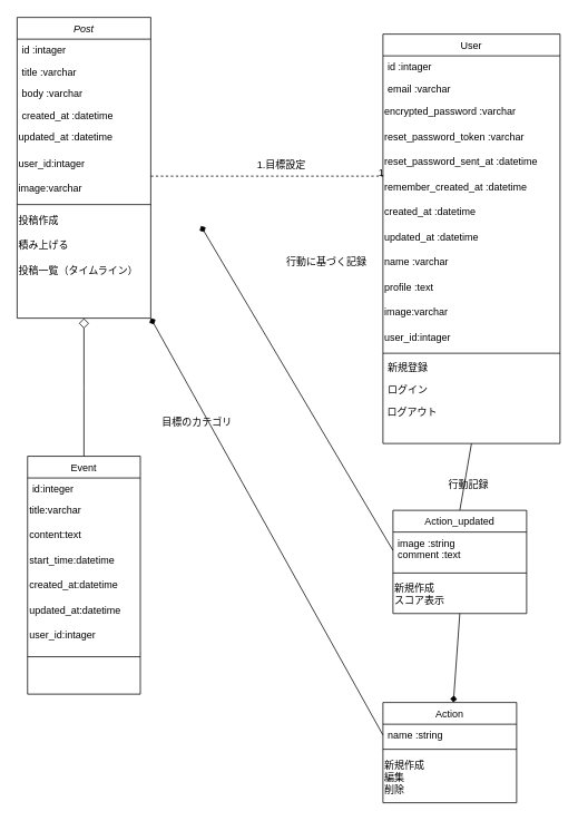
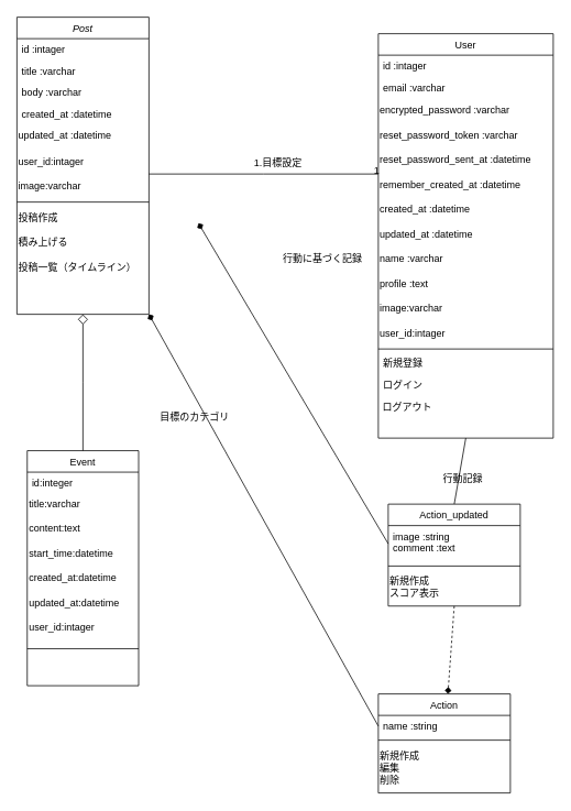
  <mxCell id="0" />
  <mxCell id="1" parent="0" />
  <mxCell id="2" value="Post" style="swimlane;fontStyle=2;align=center;verticalAlign=middle;childLayout=stackLayout;horizontal=1;startSize=26;horizontalStack=0;resizeParent=1;resizeLast=0;collapsible=1;marginBottom=0;rounded=0;shadow=0;strokeWidth=1;" parent="1" vertex="1"><mxGeometry x="20" y="20" width="160" height="360" as="geometry"><mxRectangle x="230" y="140" width="160" height="26" as="alternateBounds" /></mxGeometry></mxCell>
  <mxCell id="3" value="id :intager" style="text;align=left;verticalAlign=top;spacingLeft=4;spacingRight=4;overflow=hidden;rotatable=0;points=[[0,0.5],[1,0.5]];portConstraint=eastwest;" parent="2" vertex="1"><mxGeometry y="26" width="160" height="26" as="geometry" /></mxCell>
  <mxCell id="4" value="title :varchar" style="text;align=left;verticalAlign=top;spacingLeft=4;spacingRight=4;overflow=hidden;rotatable=0;points=[[0,0.5],[1,0.5]];portConstraint=eastwest;rounded=0;shadow=0;html=0;" parent="2" vertex="1"><mxGeometry y="52" width="160" height="26" as="geometry" /></mxCell>
  <mxCell id="5" value="body :varchar" style="text;align=left;verticalAlign=top;spacingLeft=4;spacingRight=4;overflow=hidden;rotatable=0;points=[[0,0.5],[1,0.5]];portConstraint=eastwest;rounded=0;shadow=0;html=0;" parent="2" vertex="1"><mxGeometry y="78" width="160" height="26" as="geometry" /></mxCell>
  <mxCell id="6" value="created_at :datetime" style="text;align=left;verticalAlign=top;spacingLeft=4;spacingRight=4;overflow=hidden;rotatable=0;points=[[0,0.5],[1,0.5]];portConstraint=eastwest;rounded=0;shadow=0;html=0;" parent="2" vertex="1"><mxGeometry y="104" width="160" height="26" as="geometry" /></mxCell>
  <mxCell id="7" value="updated_at :datetime" style="text;html=1;align=left;verticalAlign=top;resizable=0;points=[];autosize=1;strokeColor=none;fillColor=none;" parent="2" vertex="1"><mxGeometry y="130" width="160" height="30" as="geometry" /></mxCell>
  <mxCell id="8" value="user_id:intager" style="text;html=1;align=left;verticalAlign=middle;resizable=0;points=[];autosize=1;strokeColor=none;fillColor=none;" vertex="1" parent="2"><mxGeometry y="160" width="160" height="30" as="geometry" /></mxCell>
  <mxCell id="9" value="image:varchar" style="text;html=1;align=left;verticalAlign=middle;resizable=0;points=[];autosize=1;strokeColor=none;fillColor=none;" vertex="1" parent="2"><mxGeometry y="190" width="160" height="30" as="geometry" /></mxCell>
  <mxCell id="10" value="" style="line;html=1;strokeWidth=1;align=left;verticalAlign=middle;spacingTop=-1;spacingLeft=3;spacingRight=3;rotatable=0;labelPosition=right;points=[];portConstraint=eastwest;" parent="2" vertex="1"><mxGeometry y="220" width="160" height="8" as="geometry" /></mxCell>
  <mxCell id="11" value="投稿作成" style="text;html=1;align=left;verticalAlign=middle;resizable=0;points=[];autosize=1;strokeColor=none;fillColor=none;" parent="2" vertex="1"><mxGeometry y="228" width="160" height="30" as="geometry" /></mxCell>
  <mxCell id="12" value="積み上げる" style="text;html=1;align=left;verticalAlign=middle;resizable=0;points=[];autosize=1;strokeColor=none;fillColor=none;" parent="2" vertex="1"><mxGeometry y="258" width="160" height="30" as="geometry" /></mxCell>
  <mxCell id="13" value="投稿一覧（タイムライン）" style="text;html=1;align=left;verticalAlign=middle;resizable=0;points=[];autosize=1;strokeColor=none;fillColor=none;" parent="2" vertex="1"><mxGeometry y="288" width="160" height="30" as="geometry" /></mxCell>
  <mxCell id="14" value="Event" style="swimlane;fontStyle=0;align=center;verticalAlign=top;childLayout=stackLayout;horizontal=1;startSize=26;horizontalStack=0;resizeParent=1;resizeLast=0;collapsible=1;marginBottom=0;rounded=0;shadow=0;strokeWidth=1;" parent="1" vertex="1"><mxGeometry x="32.5" y="545.25" width="135" height="284.75" as="geometry"><mxRectangle x="130" y="380" width="160" height="26" as="alternateBounds" /></mxGeometry></mxCell>
  <mxCell id="15" value="id:integer" style="text;align=left;verticalAlign=top;spacingLeft=4;spacingRight=4;overflow=hidden;rotatable=0;points=[[0,0.5],[1,0.5]];portConstraint=eastwest;" parent="14" vertex="1"><mxGeometry y="26" width="135" height="24" as="geometry" /></mxCell>
  <mxCell id="16" value="title:varchar" style="text;html=1;align=left;verticalAlign=middle;resizable=0;points=[];autosize=1;strokeColor=none;fillColor=none;" vertex="1" parent="14"><mxGeometry y="50" width="135" height="30" as="geometry" /></mxCell>
  <mxCell id="17" value="content:text" style="text;html=1;align=left;verticalAlign=top;resizable=0;points=[];autosize=1;strokeColor=none;fillColor=none;" vertex="1" parent="14"><mxGeometry y="80" width="135" height="30" as="geometry" /></mxCell>
  <mxCell id="18" value="start_time:datetime" style="text;html=1;align=left;verticalAlign=middle;resizable=0;points=[];autosize=1;strokeColor=none;fillColor=none;" vertex="1" parent="14"><mxGeometry y="110" width="135" height="30" as="geometry" /></mxCell>
  <mxCell id="19" value="created_at:datetime" style="text;html=1;align=left;verticalAlign=middle;resizable=0;points=[];autosize=1;strokeColor=none;fillColor=none;" vertex="1" parent="14"><mxGeometry y="140" width="135" height="30" as="geometry" /></mxCell>
  <mxCell id="20" value="updated_at:datetime" style="text;html=1;align=left;verticalAlign=middle;resizable=0;points=[];autosize=1;strokeColor=none;fillColor=none;" vertex="1" parent="14"><mxGeometry y="170" width="135" height="30" as="geometry" /></mxCell>
  <mxCell id="21" value="user_id:intager" style="text;html=1;align=left;verticalAlign=middle;resizable=0;points=[];autosize=1;strokeColor=none;fillColor=none;" vertex="1" parent="14"><mxGeometry y="200" width="135" height="30" as="geometry" /></mxCell>
  <mxCell id="22" value="" style="line;html=1;strokeWidth=1;align=left;verticalAlign=middle;spacingTop=-1;spacingLeft=3;spacingRight=3;rotatable=0;labelPosition=right;points=[];portConstraint=eastwest;" parent="14" vertex="1"><mxGeometry y="230" width="135" height="20" as="geometry" /></mxCell>
  <mxCell id="23" value="" style="endArrow=diamond;endSize=10;endFill=0;shadow=0;strokeWidth=1;rounded=0;edgeStyle=elbowEdgeStyle;elbow=vertical;strokeColor=default;" parent="1" source="14" target="2" edge="1"><mxGeometry width="160" relative="1" as="geometry"><mxPoint x="150" y="213" as="sourcePoint" /><mxPoint x="150" y="213" as="targetPoint" /></mxGeometry></mxCell>
  <mxCell id="24" style="edgeStyle=none;rounded=0;orthogonalLoop=1;jettySize=auto;html=1;exitX=0.5;exitY=0;exitDx=0;exitDy=0;strokeColor=default;endArrow=none;endFill=0;entryX=0.5;entryY=1;entryDx=0;entryDy=0;" parent="1" source="26" target="30" edge="1"><mxGeometry relative="1" as="geometry" /></mxCell>
- <mxCell id="25" style="edgeStyle=none;rounded=0;orthogonalLoop=1;jettySize=auto;html=1;exitX=0.5;exitY=1;exitDx=0;exitDy=0;strokeColor=default;endArrow=diamond;endFill=1;startArrow=none;startFill=0;" parent="1" source="26" target="50" edge="1"><mxGeometry relative="1" as="geometry" /></mxCell>
+ <mxCell id="25" style="edgeStyle=none;rounded=0;orthogonalLoop=1;jettySize=auto;html=1;exitX=0.5;exitY=1;exitDx=0;exitDy=0;strokeColor=default;endArrow=diamond;endFill=1;startArrow=none;startFill=0;dashed=1;" parent="1" source="26" target="50" edge="1"><mxGeometry relative="1" as="geometry" /></mxCell>
  <mxCell id="26" value="Action_updated&#10;&#10;" style="swimlane;fontStyle=0;align=center;verticalAlign=top;childLayout=stackLayout;horizontal=1;startSize=26;horizontalStack=0;resizeParent=1;resizeLast=0;collapsible=1;marginBottom=0;rounded=0;shadow=0;strokeWidth=1;" parent="1" vertex="1"><mxGeometry x="470" y="610" width="160" height="123.5" as="geometry"><mxRectangle x="340" y="380" width="170" height="26" as="alternateBounds" /></mxGeometry></mxCell>
  <mxCell id="27" value="image :string&#10;comment :text&#10;" style="text;align=left;verticalAlign=top;spacingLeft=4;spacingRight=4;overflow=hidden;rotatable=0;points=[[0,0.5],[1,0.5]];portConstraint=eastwest;" parent="26" vertex="1"><mxGeometry y="26" width="160" height="44" as="geometry" /></mxCell>
  <mxCell id="28" value="" style="line;html=1;strokeWidth=1;align=left;verticalAlign=middle;spacingTop=-1;spacingLeft=3;spacingRight=3;rotatable=0;labelPosition=right;points=[];portConstraint=eastwest;" parent="26" vertex="1"><mxGeometry y="70" width="160" height="10" as="geometry" /></mxCell>
  <mxCell id="29" value="&lt;font style=&quot;vertical-align: inherit;&quot;&gt;&lt;font style=&quot;vertical-align: inherit;&quot;&gt;&lt;font style=&quot;vertical-align: inherit;&quot;&gt;&lt;font style=&quot;vertical-align: inherit;&quot;&gt;&lt;font style=&quot;vertical-align: inherit;&quot;&gt;&lt;font style=&quot;vertical-align: inherit;&quot;&gt;新規作成&lt;/font&gt;&lt;/font&gt;&lt;/font&gt;&lt;/font&gt;&lt;br&gt;&lt;font style=&quot;vertical-align: inherit;&quot;&gt;&lt;font style=&quot;vertical-align: inherit;&quot;&gt;&lt;font style=&quot;vertical-align: inherit;&quot;&gt;&lt;font style=&quot;vertical-align: inherit;&quot;&gt;スコア表示&lt;/font&gt;&lt;/font&gt;&lt;/font&gt;&lt;/font&gt;&lt;br&gt;&lt;/font&gt;&lt;/font&gt;" style="text;html=1;align=left;verticalAlign=middle;resizable=0;points=[];autosize=1;strokeColor=none;fillColor=none;" parent="26" vertex="1"><mxGeometry y="80" width="160" height="40" as="geometry" /></mxCell>
  <mxCell id="30" value="User" style="swimlane;fontStyle=0;align=center;verticalAlign=top;childLayout=stackLayout;horizontal=1;startSize=26;horizontalStack=0;resizeParent=1;resizeLast=0;collapsible=1;marginBottom=0;rounded=0;shadow=0;strokeWidth=1;" parent="1" vertex="1"><mxGeometry x="458" y="40" width="212" height="490" as="geometry"><mxRectangle x="550" y="140" width="160" height="26" as="alternateBounds" /></mxGeometry></mxCell>
  <mxCell id="31" value="id :intager&#10;" style="text;align=left;verticalAlign=top;spacingLeft=4;spacingRight=4;overflow=hidden;rotatable=0;points=[[0,0.5],[1,0.5]];portConstraint=eastwest;" parent="30" vertex="1"><mxGeometry y="26" width="212" height="26" as="geometry" /></mxCell>
  <mxCell id="32" value="email :varchar" style="text;align=left;verticalAlign=top;spacingLeft=4;spacingRight=4;overflow=hidden;rotatable=0;points=[[0,0.5],[1,0.5]];portConstraint=eastwest;rounded=0;shadow=0;html=0;" parent="30" vertex="1"><mxGeometry y="52" width="212" height="26" as="geometry" /></mxCell>
  <mxCell id="33" value="encrypted_password :varchar" style="text;html=1;align=left;verticalAlign=middle;resizable=0;points=[];autosize=1;strokeColor=none;fillColor=none;" parent="30" vertex="1"><mxGeometry y="78" width="212" height="30" as="geometry" /></mxCell>
  <mxCell id="34" value="reset_password_token :varchar" style="text;html=1;align=left;verticalAlign=middle;resizable=0;points=[];autosize=1;strokeColor=none;fillColor=none;" parent="30" vertex="1"><mxGeometry y="108" width="212" height="30" as="geometry" /></mxCell>
  <mxCell id="35" value="reset_password_sent_at :datetime" style="text;html=1;align=left;verticalAlign=middle;resizable=0;points=[];autosize=1;strokeColor=none;fillColor=none;" parent="30" vertex="1"><mxGeometry y="138" width="212" height="30" as="geometry" /></mxCell>
  <mxCell id="36" value="remember_created_at :datetime" style="text;html=1;align=left;verticalAlign=middle;resizable=0;points=[];autosize=1;strokeColor=none;fillColor=none;" parent="30" vertex="1"><mxGeometry y="168" width="212" height="30" as="geometry" /></mxCell>
  <mxCell id="37" value="created_at :datetime" style="text;html=1;align=left;verticalAlign=middle;resizable=0;points=[];autosize=1;strokeColor=none;fillColor=none;" parent="30" vertex="1"><mxGeometry y="198" width="212" height="30" as="geometry" /></mxCell>
  <mxCell id="38" value="updated_at :datetime" style="text;html=1;align=left;verticalAlign=middle;resizable=0;points=[];autosize=1;strokeColor=none;fillColor=none;" parent="30" vertex="1"><mxGeometry y="228" width="212" height="30" as="geometry" /></mxCell>
  <mxCell id="39" value="name :varchar" style="text;html=1;align=left;verticalAlign=middle;resizable=0;points=[];autosize=1;strokeColor=none;fillColor=none;" parent="30" vertex="1"><mxGeometry y="258" width="212" height="30" as="geometry" /></mxCell>
  <mxCell id="40" value="profile :text" style="text;html=1;align=left;verticalAlign=middle;resizable=0;points=[];autosize=1;strokeColor=none;fillColor=none;" parent="30" vertex="1"><mxGeometry y="288" width="212" height="30" as="geometry" /></mxCell>
  <mxCell id="41" value="image:varchar" style="text;html=1;align=left;verticalAlign=middle;resizable=0;points=[];autosize=1;strokeColor=none;fillColor=none;" vertex="1" parent="30"><mxGeometry y="318" width="212" height="30" as="geometry" /></mxCell>
  <mxCell id="42" value="user_id:intager" style="text;html=1;align=left;verticalAlign=middle;resizable=0;points=[];autosize=1;strokeColor=none;fillColor=none;" vertex="1" parent="30"><mxGeometry y="348" width="212" height="30" as="geometry" /></mxCell>
  <mxCell id="43" value="" style="line;html=1;strokeWidth=1;align=left;verticalAlign=middle;spacingTop=-1;spacingLeft=3;spacingRight=3;rotatable=0;labelPosition=right;points=[];portConstraint=eastwest;" parent="30" vertex="1"><mxGeometry y="378" width="212" height="8" as="geometry" /></mxCell>
  <mxCell id="44" value="新規登録" style="text;align=left;verticalAlign=top;spacingLeft=4;spacingRight=4;overflow=hidden;rotatable=0;points=[[0,0.5],[1,0.5]];portConstraint=eastwest;" parent="30" vertex="1"><mxGeometry y="386" width="212" height="26" as="geometry" /></mxCell>
  <mxCell id="45" value="ログイン" style="text;align=left;verticalAlign=top;spacingLeft=4;spacingRight=4;overflow=hidden;rotatable=0;points=[[0,0.5],[1,0.5]];portConstraint=eastwest;" parent="30" vertex="1"><mxGeometry y="412" width="212" height="26" as="geometry" /></mxCell>
  <mxCell id="46" value="&amp;nbsp;ログアウト" style="text;html=1;align=left;verticalAlign=middle;resizable=0;points=[];autosize=1;strokeColor=none;fillColor=none;" parent="30" vertex="1"><mxGeometry y="438" width="212" height="30" as="geometry" /></mxCell>
- <mxCell id="47" value="" style="endArrow=none;shadow=0;strokeWidth=1;rounded=0;endFill=0;edgeStyle=elbowEdgeStyle;elbow=vertical;dashed=1;" parent="1" source="2" target="30" edge="1"><mxGeometry x="0.5" y="41" relative="1" as="geometry"><mxPoint x="330" y="202" as="sourcePoint" /><mxPoint x="490" y="202" as="targetPoint" /><mxPoint x="-40" y="32" as="offset" /></mxGeometry></mxCell>
+ <mxCell id="47" value="" style="endArrow=none;shadow=0;strokeWidth=1;rounded=0;endFill=0;edgeStyle=elbowEdgeStyle;elbow=vertical;" parent="1" source="2" target="30" edge="1"><mxGeometry x="0.5" y="41" relative="1" as="geometry"><mxPoint x="330" y="202" as="sourcePoint" /><mxPoint x="490" y="202" as="targetPoint" /><mxPoint x="-40" y="32" as="offset" /></mxGeometry></mxCell>
  <mxCell id="48" value="1" style="resizable=0;align=left;verticalAlign=bottom;labelBackgroundColor=none;fontSize=12;" parent="47" connectable="0" vertex="1"><mxGeometry x="1" relative="1" as="geometry"><mxPoint x="-7" y="4" as="offset" /></mxGeometry></mxCell>
  <mxCell id="49" value="1.目標設定" style="text;html=1;resizable=0;points=[];;align=center;verticalAlign=middle;labelBackgroundColor=none;rounded=0;shadow=0;strokeWidth=1;fontSize=12;" parent="47" vertex="1" connectable="0"><mxGeometry x="0.5" y="49" relative="1" as="geometry"><mxPoint x="-54" y="35" as="offset" /></mxGeometry></mxCell>
  <mxCell id="50" value="Action&#10;" style="swimlane;fontStyle=0;align=center;verticalAlign=top;childLayout=stackLayout;horizontal=1;startSize=26;horizontalStack=0;resizeParent=1;resizeLast=0;collapsible=1;marginBottom=0;rounded=0;shadow=0;strokeWidth=1;" parent="1" vertex="1"><mxGeometry x="458" y="840" width="160" height="120" as="geometry"><mxRectangle x="340" y="380" width="170" height="26" as="alternateBounds" /></mxGeometry></mxCell>
  <mxCell id="51" value="name :string" style="text;align=left;verticalAlign=top;spacingLeft=4;spacingRight=4;overflow=hidden;rotatable=0;points=[[0,0.5],[1,0.5]];portConstraint=eastwest;" parent="50" vertex="1"><mxGeometry y="26" width="160" height="26" as="geometry" /></mxCell>
  <mxCell id="52" value="" style="line;html=1;strokeWidth=1;align=left;verticalAlign=middle;spacingTop=-1;spacingLeft=3;spacingRight=3;rotatable=0;labelPosition=right;points=[];portConstraint=eastwest;" parent="50" vertex="1"><mxGeometry y="52" width="160" height="8" as="geometry" /></mxCell>
  <mxCell id="53" value="&lt;font style=&quot;vertical-align: inherit;&quot;&gt;&lt;font style=&quot;vertical-align: inherit;&quot;&gt;新規作成&lt;br&gt;編集&lt;br&gt;削除&lt;br&gt;&lt;/font&gt;&lt;/font&gt;" style="text;html=1;align=left;verticalAlign=middle;resizable=0;points=[];autosize=1;strokeColor=none;fillColor=none;" parent="50" vertex="1"><mxGeometry y="60" width="160" height="60" as="geometry" /></mxCell>
  <mxCell id="54" value="目標のカテゴリ" style="text;html=1;align=center;verticalAlign=middle;resizable=0;points=[];autosize=1;strokeColor=none;fillColor=none;" parent="1" vertex="1"><mxGeometry x="180" y="490" width="110" height="30" as="geometry" /></mxCell>
  <mxCell id="55" style="rounded=0;orthogonalLoop=1;jettySize=auto;html=1;exitX=0;exitY=0.5;exitDx=0;exitDy=0;strokeColor=default;endArrow=diamond;endFill=1;entryX=1;entryY=0.389;entryDx=0;entryDy=0;entryPerimeter=0;" parent="1" source="27" edge="1"><mxGeometry relative="1" as="geometry"><mxPoint x="240" y="269.67" as="targetPoint" /></mxGeometry></mxCell>
  <mxCell id="56" style="edgeStyle=none;rounded=0;orthogonalLoop=1;jettySize=auto;html=1;exitX=0;exitY=0.5;exitDx=0;exitDy=0;strokeColor=default;endArrow=diamond;endFill=1;entryX=1;entryY=1;entryDx=0;entryDy=0;" parent="1" source="51" target="2" edge="1"><mxGeometry relative="1" as="geometry"><mxPoint x="169.211" y="288" as="targetPoint" /></mxGeometry></mxCell>
  <mxCell id="57" value="行動記録" style="text;html=1;align=center;verticalAlign=middle;resizable=0;points=[];autosize=1;strokeColor=none;fillColor=none;" parent="1" vertex="1"><mxGeometry x="525" y="565" width="70" height="30" as="geometry" /></mxCell>
  <mxCell id="58" value="行動に基づく記録" style="text;html=1;align=center;verticalAlign=middle;resizable=0;points=[];autosize=1;strokeColor=none;fillColor=none;" parent="1" vertex="1"><mxGeometry x="330" y="298" width="120" height="30" as="geometry" /></mxCell>
